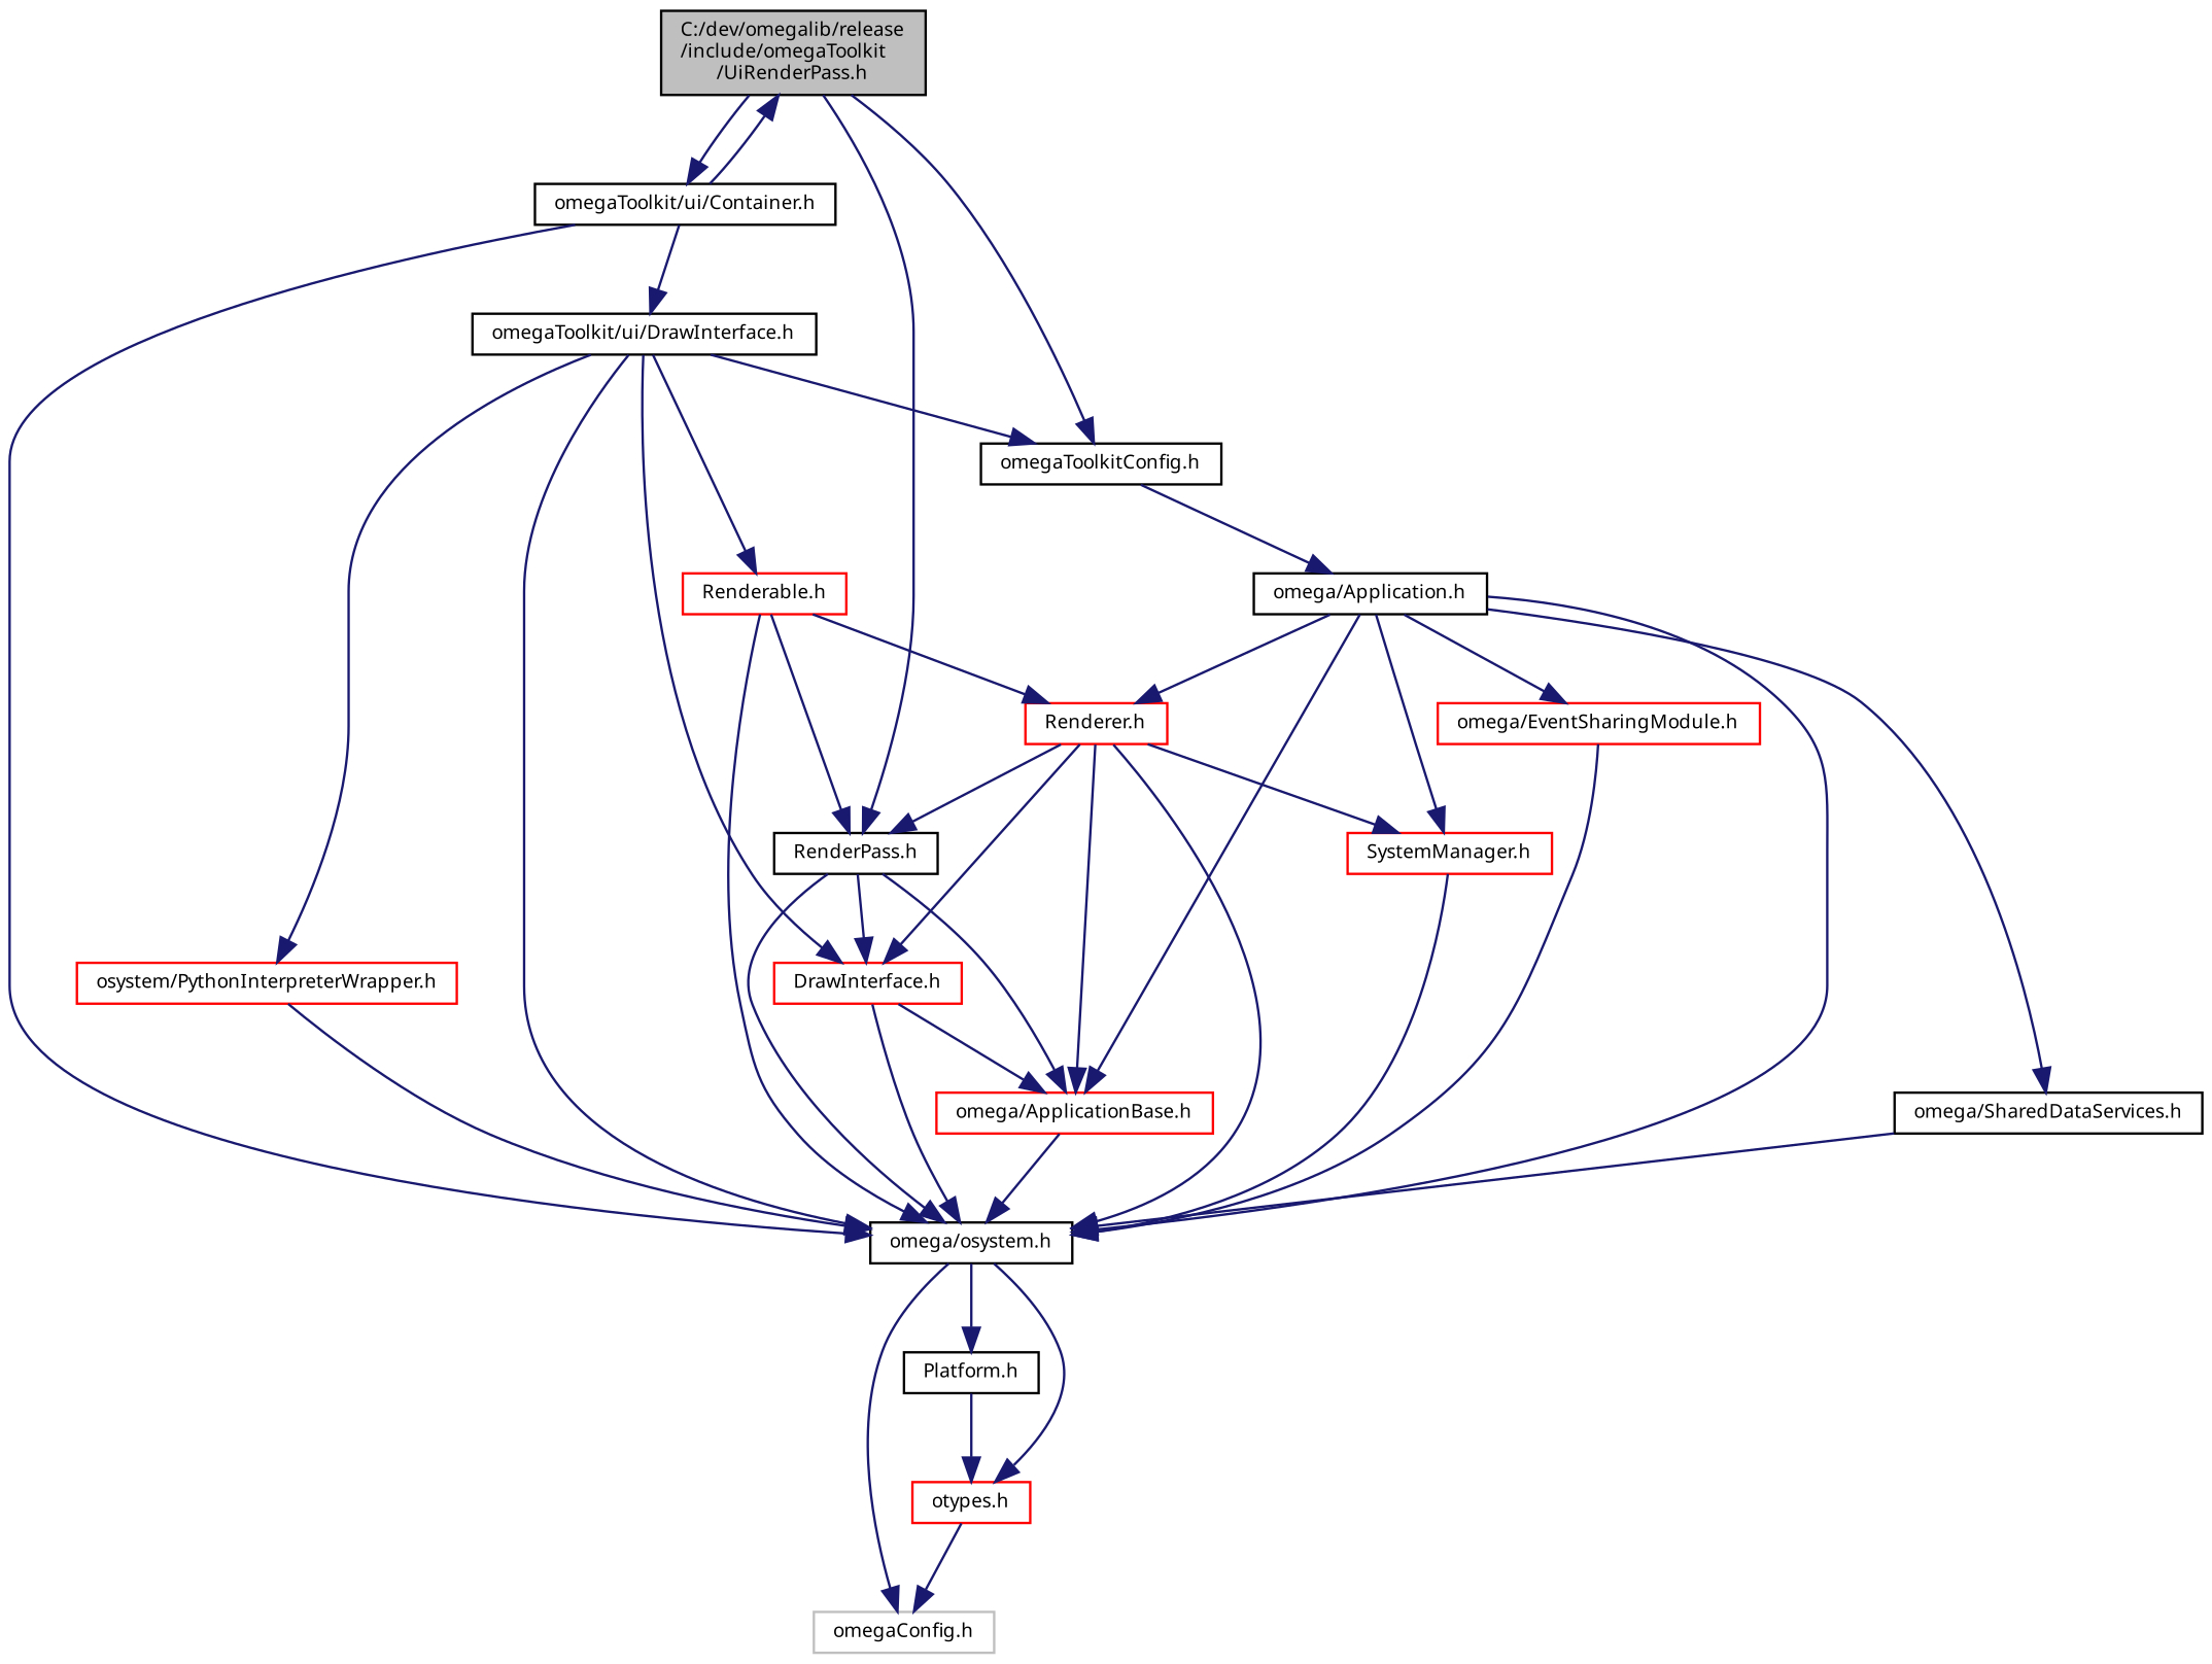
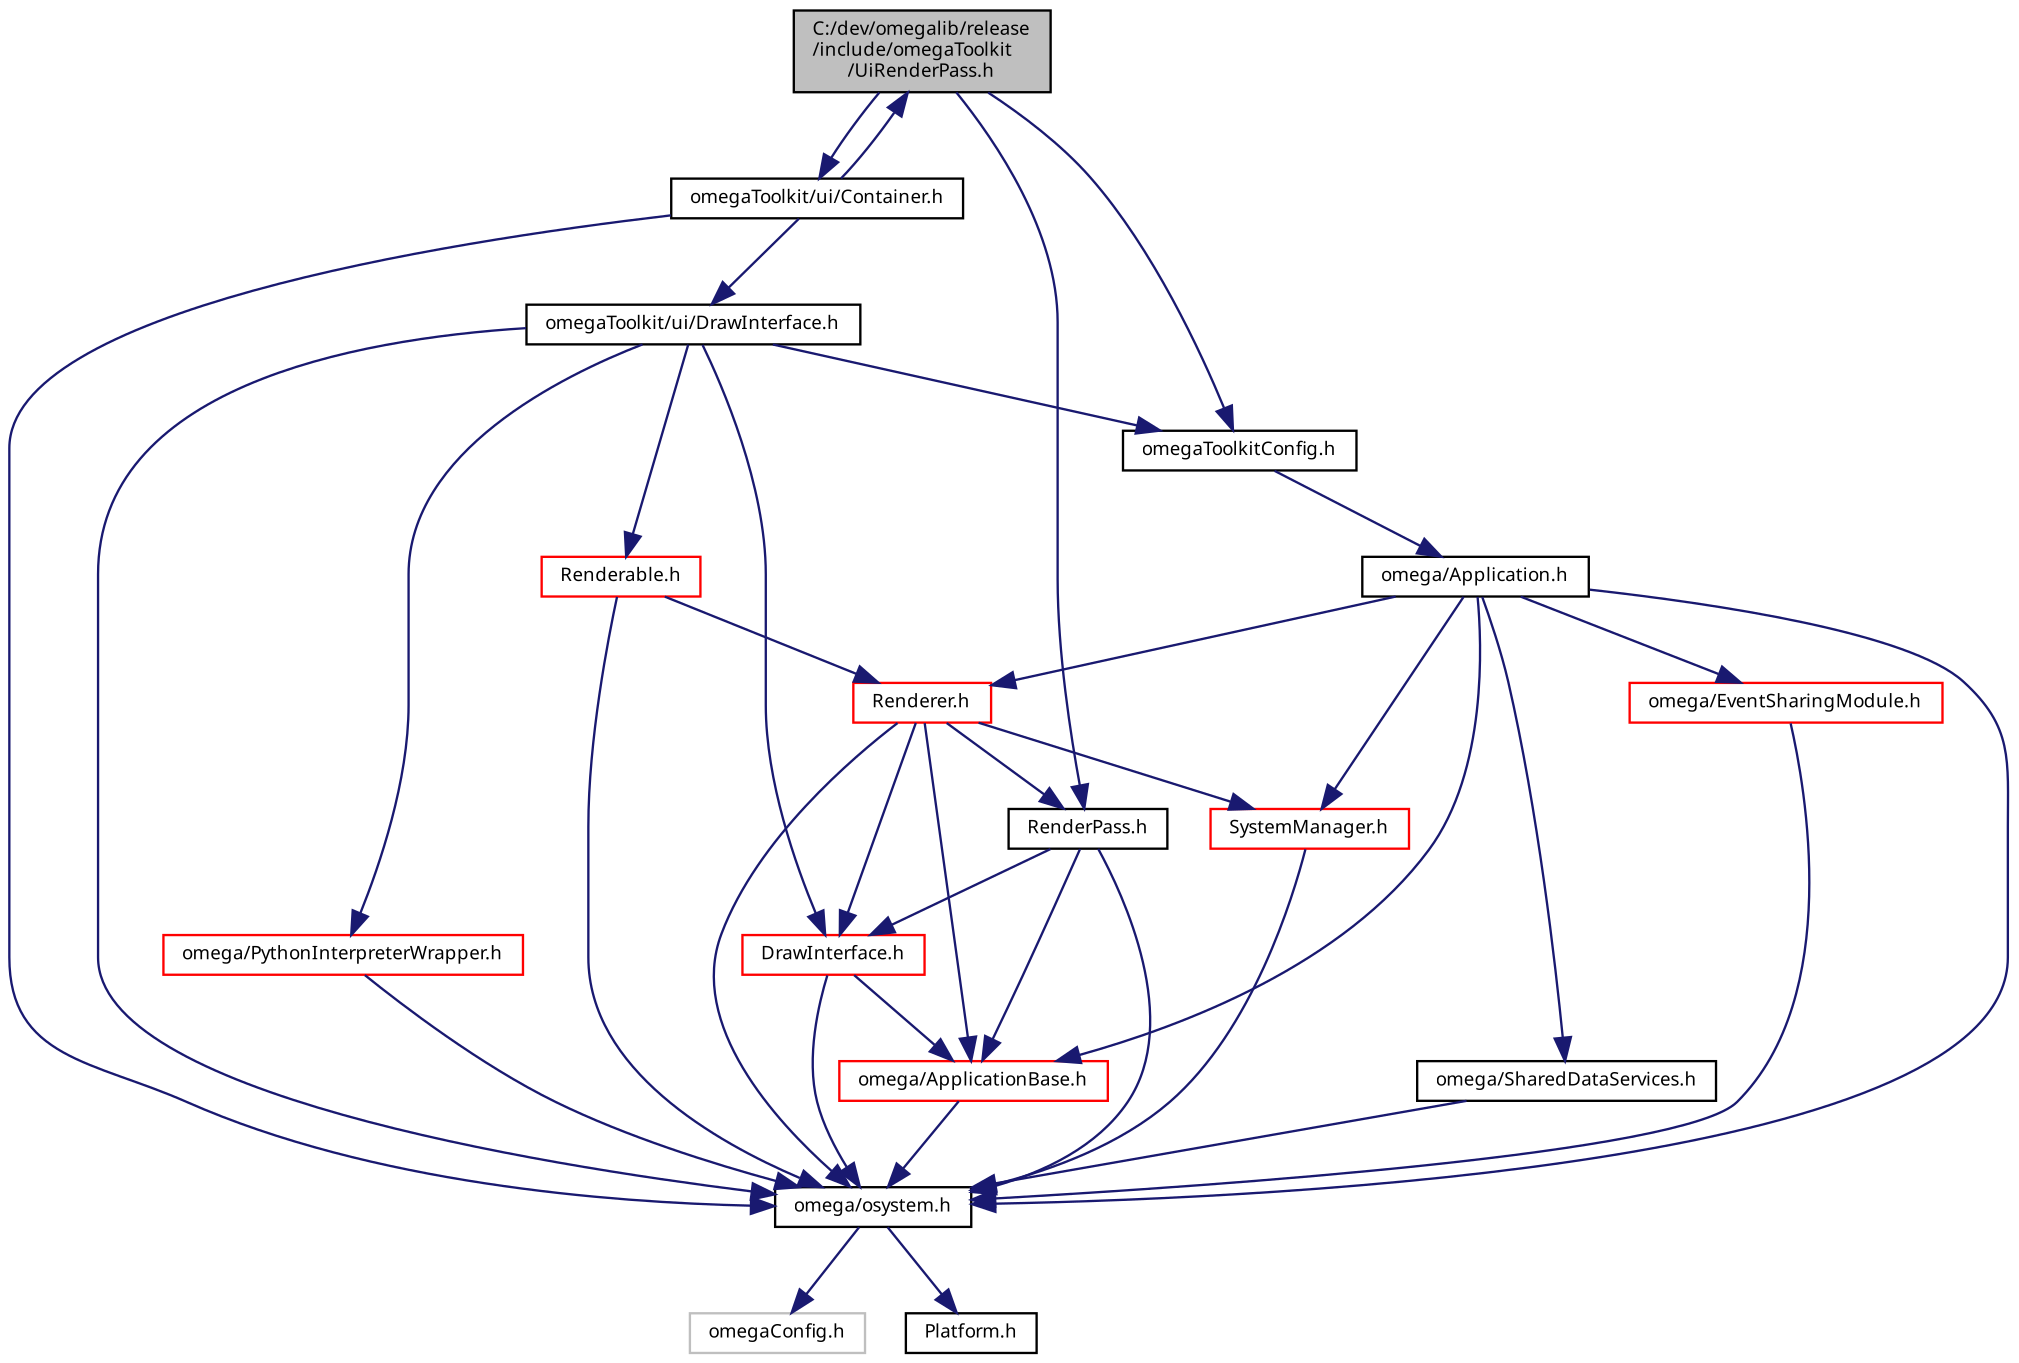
  digraph {
    node [color=black fontname="FreeSans.ttf" fontsize=8 shape=record]
    edge [color=midnightblue fontname="FreeSans.ttf" fontsize=8 labelfontname="FreeSans.ttf" labelfontsize=8 style=solid]
    n1 [fillcolor=grey75 fontcolor=black height=0.2 label="C:/dev/omegalib/release\l/include/omegaToolkit\l/UiRenderPass.h" style=filled width=0.4]
    n2 [height=0.2 label="omegaToolkitConfig.h" width=0.4]
    n3 [height=0.2 label="RenderPass.h" width=0.4]
    n4 [height=0.2 label="omegaToolkit/ui/Container.h" width=0.4]
    n5 [height=0.2 label="omega/Application.h" width=0.4]
    n6 [height=0.2 label="omega/osystem.h" width=0.4]
    n7 [color=red height=0.2 label="omega/ApplicationBase.h" width=0.4]
    n8 [color=red height=0.2 label="DrawInterface.h" width=0.4]
    n9 [height=0.2 label="omegaToolkit/ui/DrawInterface.h" width=0.4]
    n10 [color=grey75 height=0.2 label="omegaConfig.h" width=0.4]
-   n11 [color=red height=0.2 label="otypes.h" width=0.4]
    n12 [height=0.2 label="Platform.h" width=0.4]
    n13 [color=red height=0.2 label="Renderer.h" width=0.4]
    n14 [color=red height=0.2 label="SystemManager.h" width=0.4]
    n15 [height=0.2 label="omega/SharedDataServices.h" width=0.4]
    n16 [color=red height=0.2 label="omega/EventSharingModule.h" width=0.4]
    n17 [color=red height=0.2 label="Renderable.h" width=0.4]
-   n18 [color=red height=0.2 label="osystem/PythonInterpreterWrapper.h" width=0.4]
+   n18 [color=red height=0.2 label="omega/PythonInterpreterWrapper.h" width=0.4]
    n1 -> n2
    n1 -> n3
    n1 -> n4
    n2 -> n5
    n3 -> n6
    n3 -> n7
    n3 -> n8
    n4 -> n1
    n4 -> n6
    n4 -> n9
    n5 -> n6
    n5 -> n7
    n5 -> n13
    n5 -> n14
    n5 -> n15
    n5 -> n16
    n6 -> n10
-   n6 -> n11
    n6 -> n12
    n7 -> n6
    n8 -> n6
    n8 -> n7
    n9 -> n2
    n9 -> n6
    n9 -> n8
    n9 -> n17
    n9 -> n18
-   n11 -> n10
-   n12 -> n11
    n13 -> n3
    n13 -> n6
    n13 -> n7
    n13 -> n8
    n13 -> n14
    n14 -> n6
    n15 -> n6
    n16 -> n6
-   n17 -> n3
    n17 -> n6
    n17 -> n13
    n18 -> n6
  }
